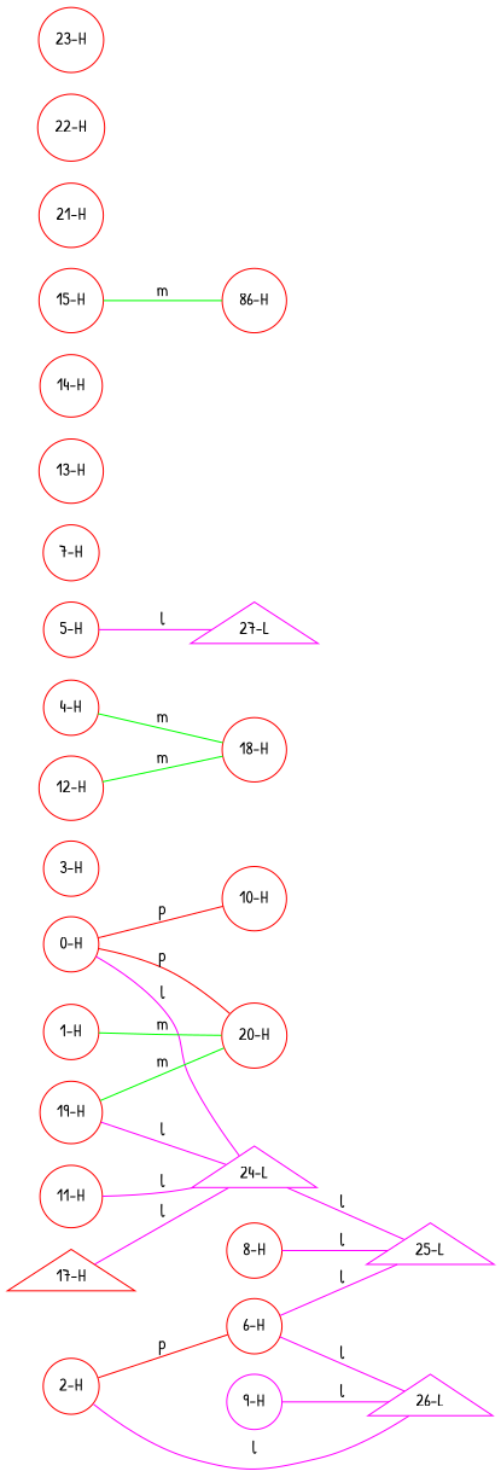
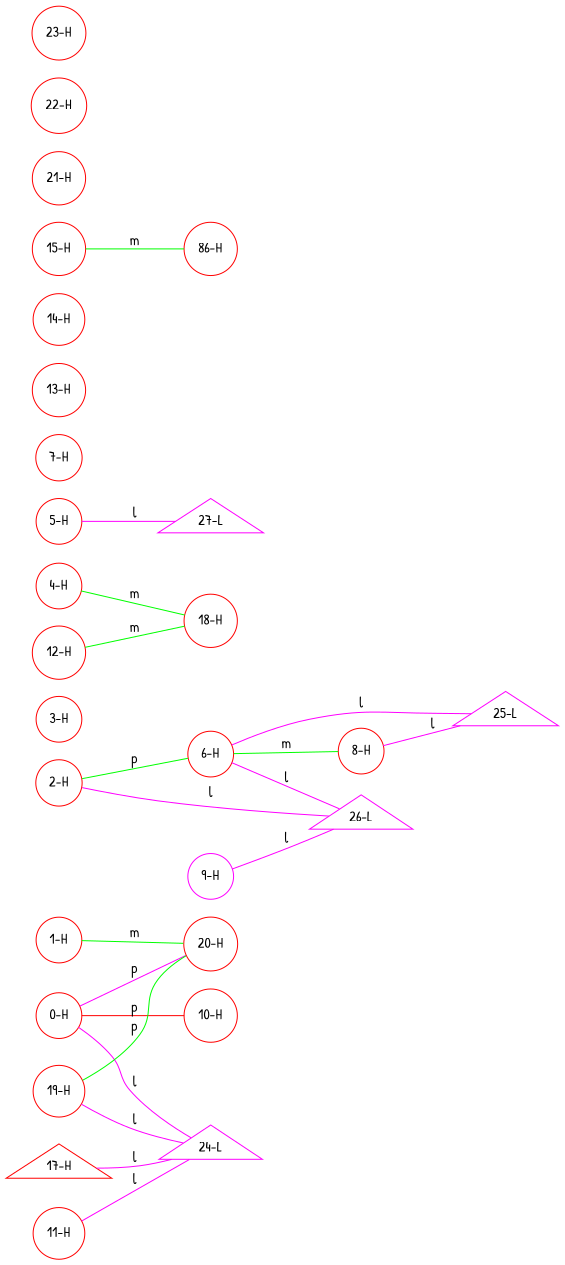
  graph {
    fontname="Patrick Hand"
    rankdir=LR
    node [color=red fontname="Patrick Hand" shape=circle]
    edge [color=magenta fontname="Patrick Hand"]
    n1 [label="0-H"]
    n2 [label="10-H"]
    n3 [label="20-H"]
    n4 [color=magenta label="24-L" shape=triangle]
    n5 [color=magenta label="25-L" shape=triangle]
    n6 [label="1-H"]
    n7 [label="2-H"]
    n8 [label="6-H"]
    n9 [color=magenta label="26-L" shape=triangle]
    n10 [label="8-H"]
    n11 [label="3-H"]
    n12 [label="4-H"]
    n13 [label="18-H"]
    n14 [label="5-H"]
    n15 [color=magenta label="27-L" shape=triangle]
    n16 [label="7-H"]
    n17 [color=magenta label="9-H"]
    n18 [label="11-H"]
    n19 [label="12-H"]
    n20 [label="13-H"]
    n21 [label="14-H"]
    n22 [label="15-H"]
    n23 [label="86-H"]
    n24 [label="17-H" shape=triangle]
    n25 [label="19-H"]
    n26 [label="21-H"]
    n27 [label="22-H"]
    n28 [label="23-H"]
    n1 -- n2 [color=red label=p]
-   n1 -- n3 [color=red label=p]
+   n1 -- n3 [label=p]
    n1 -- n4 [label=l]
-   n4 -- n5 [label=l]
    n6 -- n3 [color=green label=m]
-   n7 -- n8 [color=red label=p]
+   n7 -- n8 [color=green label=p]
    n7 -- n9 [label=l]
    n8 -- n5 [label=l]
    n8 -- n9 [label=l]
+   n8 -- n10 [color=green label=m]
    n10 -- n5 [label=l]
    n12 -- n13 [color=green label=m]
    n14 -- n15 [label=l]
    n17 -- n9 [label=l]
    n18 -- n4 [label=l]
    n19 -- n13 [color=green label=m]
    n22 -- n23 [color=green label=m]
    n24 -- n4 [label=l]
-   n25 -- n3 [color=green label=m]
+   n25 -- n3 [color=green label=p]
    n25 -- n4 [label=l]
  }
